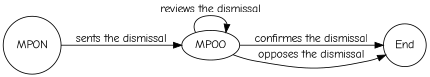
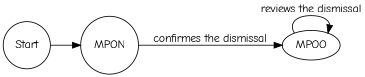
  digraph {
    fontname="Comic Neue"
    rankdir=LR
    node [fontname="Comic Neue" shape=circle]
    edge [fontname="Comic Neue"]
+   Start
    MPON
    MPOO [shape=""]
-   End
-   MPON -> MPOO [label="sents the dismissal"]
+   Start -> MPON
+   MPON -> MPOO [label="confirmes the dismissal"]
    MPOO -> MPOO [label="reviews the dismissal"]
-   MPOO -> End [label="confirmes the dismissal"]
-   MPOO -> End [label="opposes the dismissal"]
  }
